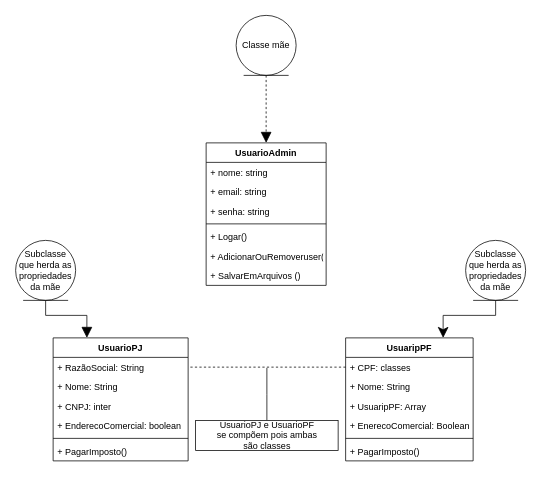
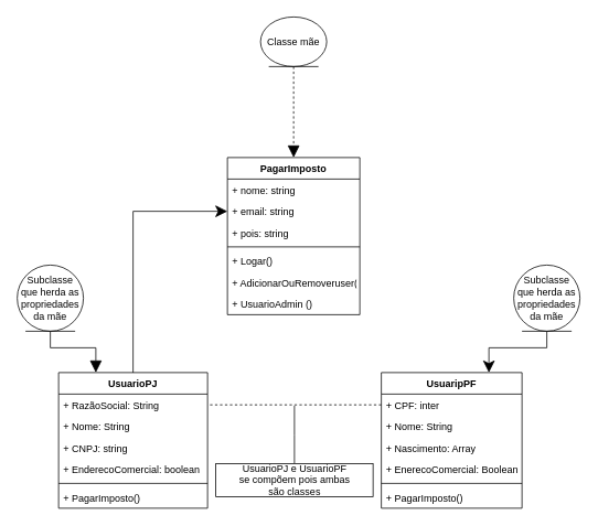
  <mxCell id="0" />
  <mxCell id="1" parent="0" />
- <mxCell id="2" value="UsuarioAdmin" style="swimlane;fontStyle=1;align=center;verticalAlign=top;childLayout=stackLayout;horizontal=1;startSize=26;horizontalStack=0;resizeParent=1;resizeParentMax=0;resizeLast=0;collapsible=1;marginBottom=0;" vertex="1" parent="1"><mxGeometry x="274" y="190" width="160" height="190" as="geometry" /></mxCell>
+ <mxCell id="2" value="PagarImposto" style="swimlane;fontStyle=1;align=center;verticalAlign=top;childLayout=stackLayout;horizontal=1;startSize=26;horizontalStack=0;resizeParent=1;resizeParentMax=0;resizeLast=0;collapsible=1;marginBottom=0;" vertex="1" parent="1"><mxGeometry x="274" y="190" width="160" height="190" as="geometry" /></mxCell>
  <mxCell id="3" value="+ nome: string" style="text;strokeColor=none;fillColor=none;align=left;verticalAlign=top;spacingLeft=4;spacingRight=4;overflow=hidden;rotatable=0;points=[[0,0.5],[1,0.5]];portConstraint=eastwest;" vertex="1" parent="2"><mxGeometry y="26" width="160" height="26" as="geometry" /></mxCell>
  <mxCell id="4" value="+ email: string" style="text;strokeColor=none;fillColor=none;align=left;verticalAlign=top;spacingLeft=4;spacingRight=4;overflow=hidden;rotatable=0;points=[[0,0.5],[1,0.5]];portConstraint=eastwest;" vertex="1" parent="2"><mxGeometry y="52" width="160" height="26" as="geometry" /></mxCell>
- <mxCell id="5" value="+ senha: string" style="text;strokeColor=none;fillColor=none;align=left;verticalAlign=top;spacingLeft=4;spacingRight=4;overflow=hidden;rotatable=0;points=[[0,0.5],[1,0.5]];portConstraint=eastwest;" vertex="1" parent="2"><mxGeometry y="78" width="160" height="26" as="geometry" /></mxCell>
+ <mxCell id="5" value="+ pois: string" style="text;strokeColor=none;fillColor=none;align=left;verticalAlign=top;spacingLeft=4;spacingRight=4;overflow=hidden;rotatable=0;points=[[0,0.5],[1,0.5]];portConstraint=eastwest;" vertex="1" parent="2"><mxGeometry y="78" width="160" height="26" as="geometry" /></mxCell>
  <mxCell id="6" value="" style="line;strokeWidth=1;fillColor=none;align=left;verticalAlign=middle;spacingTop=-1;spacingLeft=3;spacingRight=3;rotatable=0;labelPosition=right;points=[];portConstraint=eastwest;strokeColor=inherit;" vertex="1" parent="2"><mxGeometry y="104" width="160" height="8" as="geometry" /></mxCell>
  <mxCell id="7" value="+ Logar()" style="text;strokeColor=none;fillColor=none;align=left;verticalAlign=top;spacingLeft=4;spacingRight=4;overflow=hidden;rotatable=0;points=[[0,0.5],[1,0.5]];portConstraint=eastwest;" vertex="1" parent="2"><mxGeometry y="112" width="160" height="26" as="geometry" /></mxCell>
  <mxCell id="8" value="+ AdicionarOuRemoveruser()" style="text;strokeColor=none;fillColor=none;align=left;verticalAlign=top;spacingLeft=4;spacingRight=4;overflow=hidden;rotatable=0;points=[[0,0.5],[1,0.5]];portConstraint=eastwest;" vertex="1" parent="2"><mxGeometry y="138" width="160" height="26" as="geometry" /></mxCell>
- <mxCell id="9" value="+ SalvarEmArquivos ()" style="text;strokeColor=none;fillColor=none;align=left;verticalAlign=top;spacingLeft=4;spacingRight=4;overflow=hidden;rotatable=0;points=[[0,0.5],[1,0.5]];portConstraint=eastwest;" vertex="1" parent="2"><mxGeometry y="164" width="160" height="26" as="geometry" /></mxCell>
+ <mxCell id="9" value="+ UsuarioAdmin ()" style="text;strokeColor=none;fillColor=none;align=left;verticalAlign=top;spacingLeft=4;spacingRight=4;overflow=hidden;rotatable=0;points=[[0,0.5],[1,0.5]];portConstraint=eastwest;" vertex="1" parent="2"><mxGeometry y="164" width="160" height="26" as="geometry" /></mxCell>
  <mxCell id="10" value="UsuaripPF" style="swimlane;fontStyle=1;align=center;verticalAlign=top;childLayout=stackLayout;horizontal=1;startSize=26;horizontalStack=0;resizeParent=1;resizeParentMax=0;resizeLast=0;collapsible=1;marginBottom=0;" vertex="1" parent="1"><mxGeometry x="460" y="450" width="170" height="164" as="geometry" /></mxCell>
- <mxCell id="11" value="+ CPF: classes" style="text;strokeColor=none;fillColor=none;align=left;verticalAlign=top;spacingLeft=4;spacingRight=4;overflow=hidden;rotatable=0;points=[[0,0.5],[1,0.5]];portConstraint=eastwest;" vertex="1" parent="10"><mxGeometry y="26" width="170" height="26" as="geometry" /></mxCell>
+ <mxCell id="11" value="+ CPF: inter" style="text;strokeColor=none;fillColor=none;align=left;verticalAlign=top;spacingLeft=4;spacingRight=4;overflow=hidden;rotatable=0;points=[[0,0.5],[1,0.5]];portConstraint=eastwest;" vertex="1" parent="10"><mxGeometry y="26" width="170" height="26" as="geometry" /></mxCell>
  <mxCell id="12" value="+ Nome: String" style="text;strokeColor=none;fillColor=none;align=left;verticalAlign=top;spacingLeft=4;spacingRight=4;overflow=hidden;rotatable=0;points=[[0,0.5],[1,0.5]];portConstraint=eastwest;" vertex="1" parent="10"><mxGeometry y="52" width="170" height="26" as="geometry" /></mxCell>
- <mxCell id="13" value="+ UsuaripPF: Array" style="text;strokeColor=none;fillColor=none;align=left;verticalAlign=top;spacingLeft=4;spacingRight=4;overflow=hidden;rotatable=0;points=[[0,0.5],[1,0.5]];portConstraint=eastwest;" vertex="1" parent="10"><mxGeometry y="78" width="170" height="26" as="geometry" /></mxCell>
+ <mxCell id="13" value="+ Nascimento: Array" style="text;strokeColor=none;fillColor=none;align=left;verticalAlign=top;spacingLeft=4;spacingRight=4;overflow=hidden;rotatable=0;points=[[0,0.5],[1,0.5]];portConstraint=eastwest;" vertex="1" parent="10"><mxGeometry y="78" width="170" height="26" as="geometry" /></mxCell>
  <mxCell id="14" value="+ EnerecoComercial: Boolean" style="text;strokeColor=none;fillColor=none;align=left;verticalAlign=top;spacingLeft=4;spacingRight=4;overflow=hidden;rotatable=0;points=[[0,0.5],[1,0.5]];portConstraint=eastwest;" vertex="1" parent="10"><mxGeometry y="104" width="170" height="26" as="geometry" /></mxCell>
  <mxCell id="15" value="" style="line;strokeWidth=1;fillColor=none;align=left;verticalAlign=middle;spacingTop=-1;spacingLeft=3;spacingRight=3;rotatable=0;labelPosition=right;points=[];portConstraint=eastwest;strokeColor=inherit;" vertex="1" parent="10"><mxGeometry y="130" width="170" height="8" as="geometry" /></mxCell>
  <mxCell id="16" value="+ PagarImposto()" style="text;strokeColor=none;fillColor=none;align=left;verticalAlign=top;spacingLeft=4;spacingRight=4;overflow=hidden;rotatable=0;points=[[0,0.5],[1,0.5]];portConstraint=eastwest;" vertex="1" parent="10"><mxGeometry y="138" width="170" height="26" as="geometry" /></mxCell>
+ <mxCell id="17" style="edgeStyle=orthogonalEdgeStyle;rounded=0;orthogonalLoop=1;jettySize=auto;html=1;entryX=0;entryY=0.5;entryDx=0;entryDy=0;endSize=12;" edge="1" parent="1" source="18" target="4"><mxGeometry relative="1" as="geometry" /></mxCell>
  <mxCell id="18" value="UsuarioPJ" style="swimlane;fontStyle=1;align=center;verticalAlign=top;childLayout=stackLayout;horizontal=1;startSize=26;horizontalStack=0;resizeParent=1;resizeParentMax=0;resizeLast=0;collapsible=1;marginBottom=0;" vertex="1" parent="1"><mxGeometry x="70" y="450" width="180" height="164" as="geometry" /></mxCell>
  <mxCell id="19" value="+ RazãoSocial: String" style="text;strokeColor=none;fillColor=none;align=left;verticalAlign=top;spacingLeft=4;spacingRight=4;overflow=hidden;rotatable=0;points=[[0,0.5],[1,0.5]];portConstraint=eastwest;" vertex="1" parent="18"><mxGeometry y="26" width="180" height="26" as="geometry" /></mxCell>
  <mxCell id="20" value="+ Nome: String" style="text;strokeColor=none;fillColor=none;align=left;verticalAlign=top;spacingLeft=4;spacingRight=4;overflow=hidden;rotatable=0;points=[[0,0.5],[1,0.5]];portConstraint=eastwest;" vertex="1" parent="18"><mxGeometry y="52" width="180" height="26" as="geometry" /></mxCell>
- <mxCell id="21" value="+ CNPJ: inter" style="text;strokeColor=none;fillColor=none;align=left;verticalAlign=top;spacingLeft=4;spacingRight=4;overflow=hidden;rotatable=0;points=[[0,0.5],[1,0.5]];portConstraint=eastwest;" vertex="1" parent="18"><mxGeometry y="78" width="180" height="26" as="geometry" /></mxCell>
+ <mxCell id="21" value="+ CNPJ: string" style="text;strokeColor=none;fillColor=none;align=left;verticalAlign=top;spacingLeft=4;spacingRight=4;overflow=hidden;rotatable=0;points=[[0,0.5],[1,0.5]];portConstraint=eastwest;" vertex="1" parent="18"><mxGeometry y="78" width="180" height="26" as="geometry" /></mxCell>
  <mxCell id="22" value="+ EnderecoComercial: boolean" style="text;strokeColor=none;fillColor=none;align=left;verticalAlign=top;spacingLeft=4;spacingRight=4;overflow=hidden;rotatable=0;points=[[0,0.5],[1,0.5]];portConstraint=eastwest;" vertex="1" parent="18"><mxGeometry y="104" width="180" height="26" as="geometry" /></mxCell>
  <mxCell id="23" value="" style="line;strokeWidth=1;fillColor=none;align=left;verticalAlign=middle;spacingTop=-1;spacingLeft=3;spacingRight=3;rotatable=0;labelPosition=right;points=[];portConstraint=eastwest;strokeColor=inherit;" vertex="1" parent="18"><mxGeometry y="130" width="180" height="8" as="geometry" /></mxCell>
  <mxCell id="24" value="+ PagarImposto()" style="text;strokeColor=none;fillColor=none;align=left;verticalAlign=top;spacingLeft=4;spacingRight=4;overflow=hidden;rotatable=0;points=[[0,0.5],[1,0.5]];portConstraint=eastwest;" vertex="1" parent="18"><mxGeometry y="138" width="180" height="26" as="geometry" /></mxCell>
  <mxCell id="25" style="edgeStyle=orthogonalEdgeStyle;rounded=0;orthogonalLoop=1;jettySize=auto;html=1;entryX=1;entryY=0.5;entryDx=0;entryDy=0;endArrow=none;endFill=0;dashed=1;" edge="1" parent="1" source="11" target="19"><mxGeometry relative="1" as="geometry" /></mxCell>
  <mxCell id="26" style="edgeStyle=orthogonalEdgeStyle;rounded=0;orthogonalLoop=1;jettySize=auto;html=1;entryX=0.5;entryY=0;entryDx=0;entryDy=0;endArrow=block;endFill=1;endSize=12;dashed=1;" edge="1" parent="1" source="27" target="2"><mxGeometry relative="1" as="geometry" /></mxCell>
- <mxCell id="27" value="Classe mãe" style="ellipse;shape=umlEntity;whiteSpace=wrap;html=1;" vertex="1" parent="1"><mxGeometry x="314" y="20" width="80" height="80" as="geometry" /></mxCell>
+ <mxCell id="27" value="Classe mãe" style="ellipse;shape=umlEntity;whiteSpace=wrap;html=1;" vertex="1" parent="1"><mxGeometry x="314" y="20" width="80" height="60" as="geometry" /></mxCell>
  <mxCell id="28" style="edgeStyle=orthogonalEdgeStyle;rounded=0;orthogonalLoop=1;jettySize=auto;html=1;endSize=12;" edge="1" parent="1" source="29"><mxGeometry relative="1" as="geometry"><mxPoint x="590" y="450" as="targetPoint" /><Array as="points"><mxPoint x="660" y="420" /><mxPoint x="590" y="420" /></Array></mxGeometry></mxCell>
  <mxCell id="29" value="Subclasse que herda as propriedades da mãe" style="ellipse;shape=umlEntity;whiteSpace=wrap;html=1;" vertex="1" parent="1"><mxGeometry x="620" y="320" width="80" height="80" as="geometry" /></mxCell>
  <mxCell id="30" style="edgeStyle=orthogonalEdgeStyle;rounded=0;orthogonalLoop=1;jettySize=auto;html=1;endArrow=block;endFill=1;endSize=12;entryX=0.25;entryY=0;entryDx=0;entryDy=0;" edge="1" parent="1" source="31" target="18"><mxGeometry relative="1" as="geometry"><mxPoint x="160" y="360" as="targetPoint" /></mxGeometry></mxCell>
  <mxCell id="31" value="Subclasse que herda as propriedades da mãe" style="ellipse;shape=umlEntity;whiteSpace=wrap;html=1;" vertex="1" parent="1"><mxGeometry x="20" y="320" width="80" height="80" as="geometry" /></mxCell>
  <mxCell id="32" style="edgeStyle=orthogonalEdgeStyle;rounded=0;orthogonalLoop=1;jettySize=auto;html=1;endArrow=none;endFill=0;endSize=12;" edge="1" parent="1" source="33"><mxGeometry relative="1" as="geometry"><mxPoint x="355" y="490" as="targetPoint" /></mxGeometry></mxCell>
  <mxCell id="33" value="UsuarioPJ e UsuarioPF&lt;br&gt;se compõem pois ambas &lt;br&gt;são classes" style="html=1;" vertex="1" parent="1"><mxGeometry x="260" y="560" width="190" height="40" as="geometry" /></mxCell>
